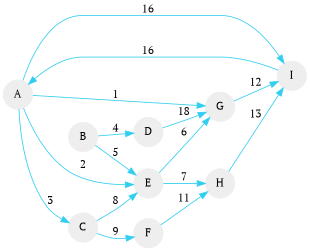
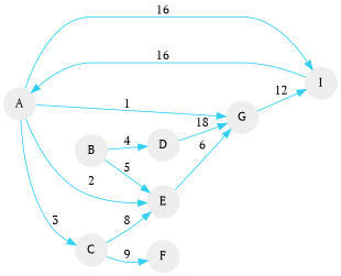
  digraph {
    fontname="PT Serif"
    rankdir=LR
    node [color="#EEEEEE" fillcolor="#EEEEEE" fontname="PT Serif" shape=circle style=filled]
    edge [color="#31CEF0" fontname="PT Serif"]
    A
    C
    E
    I
    G
    B
    D
    F
-   H
    A -> C [label=3]
    A -> E [label=2]
    A -> I [label=16]
    A -> G [label=1]
    C -> E [label=8]
    C -> F [label=9]
    E -> G [label=6]
-   E -> H [label=7]
    I -> A [label=16]
    G -> I [label=12]
    B -> E [label=5]
    B -> D [label=4]
    D -> G [label=18]
-   F -> H [label=11]
-   H -> I [label=13]
  }
